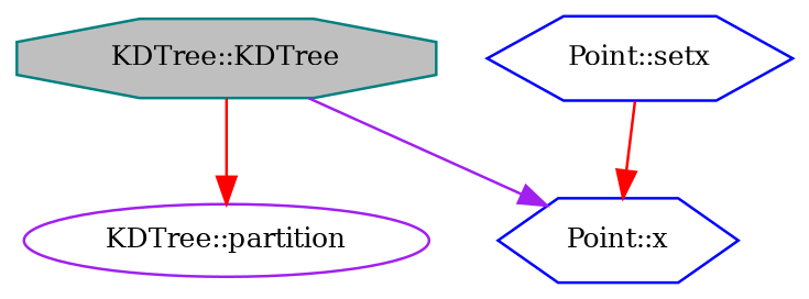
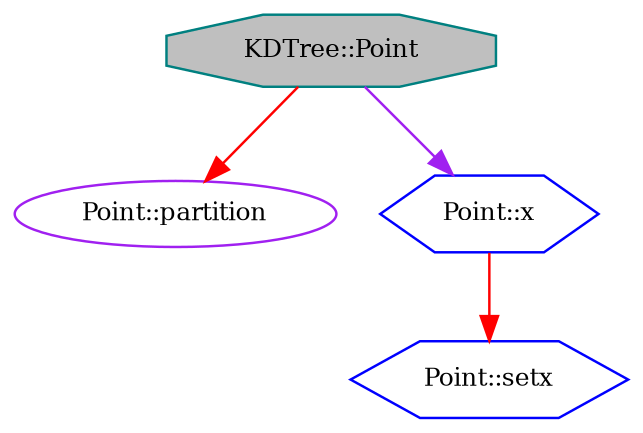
  digraph {
    fontname="DejaVu Serif"
    rankdir=TB
    node [color=blue fontname="DejaVu Serif" fontsize=10 shape=hexagon]
    edge [color=red fontname="DejaVu Serif" fontsize=10 labelfontname=Helvetica labelfontsize=10 style=solid]
-   n1 [color=teal fillcolor=grey75 fontcolor=black height=0.2 label="KDTree::KDTree" shape=octagon style=filled width=0.4]
-   n2 [color=purple height=0.2 label="KDTree::partition" shape=ellipse width=0.4]
+   n1 [color=teal fillcolor=grey75 fontcolor=black height=0.2 label="KDTree::Point" shape=octagon style=filled width=0.4]
+   n2 [color=purple height=0.2 label="Point::partition" shape=ellipse width=0.4]
    n3 [height=0.2 label="Point::x" width=0.4]
    n4 [height=0.2 label="Point::setx" width=0.4]
    n1 -> n2
    n1 -> n3 [color=purple]
-   n4 -> n3
+   n3 -> n4
  }
